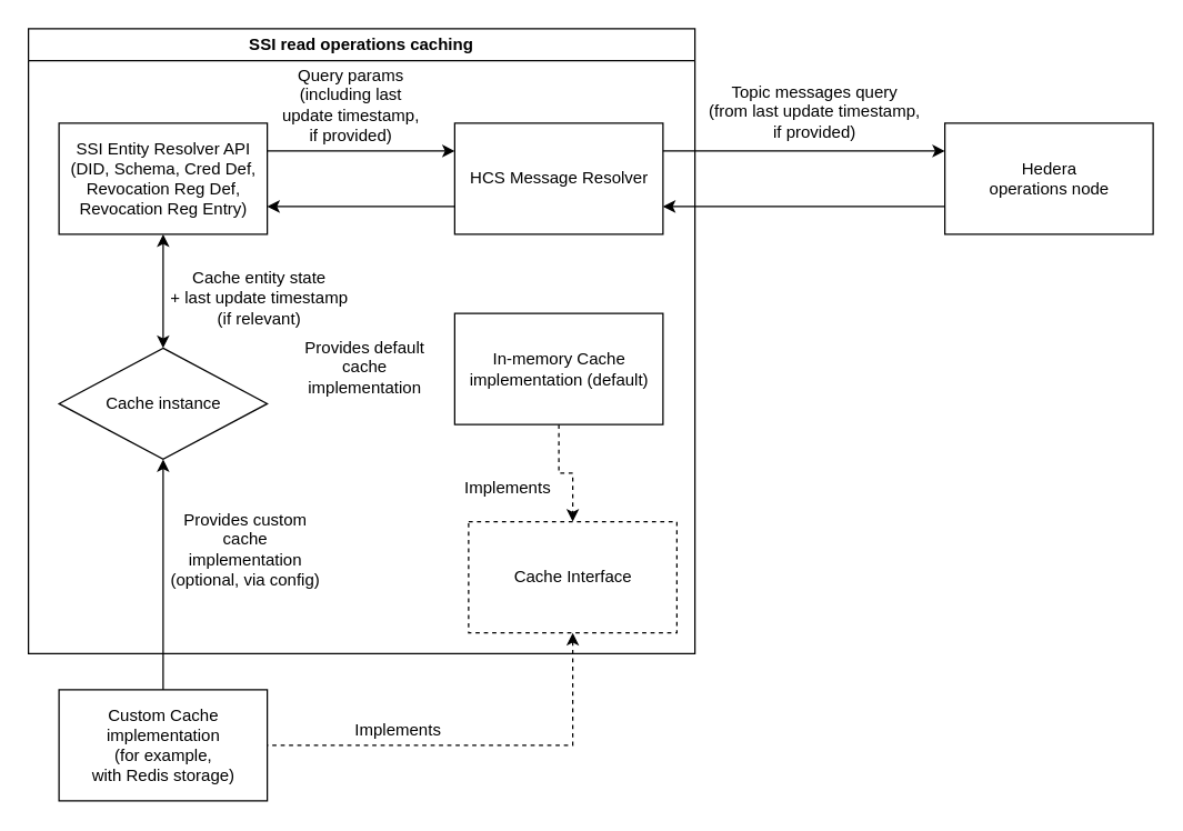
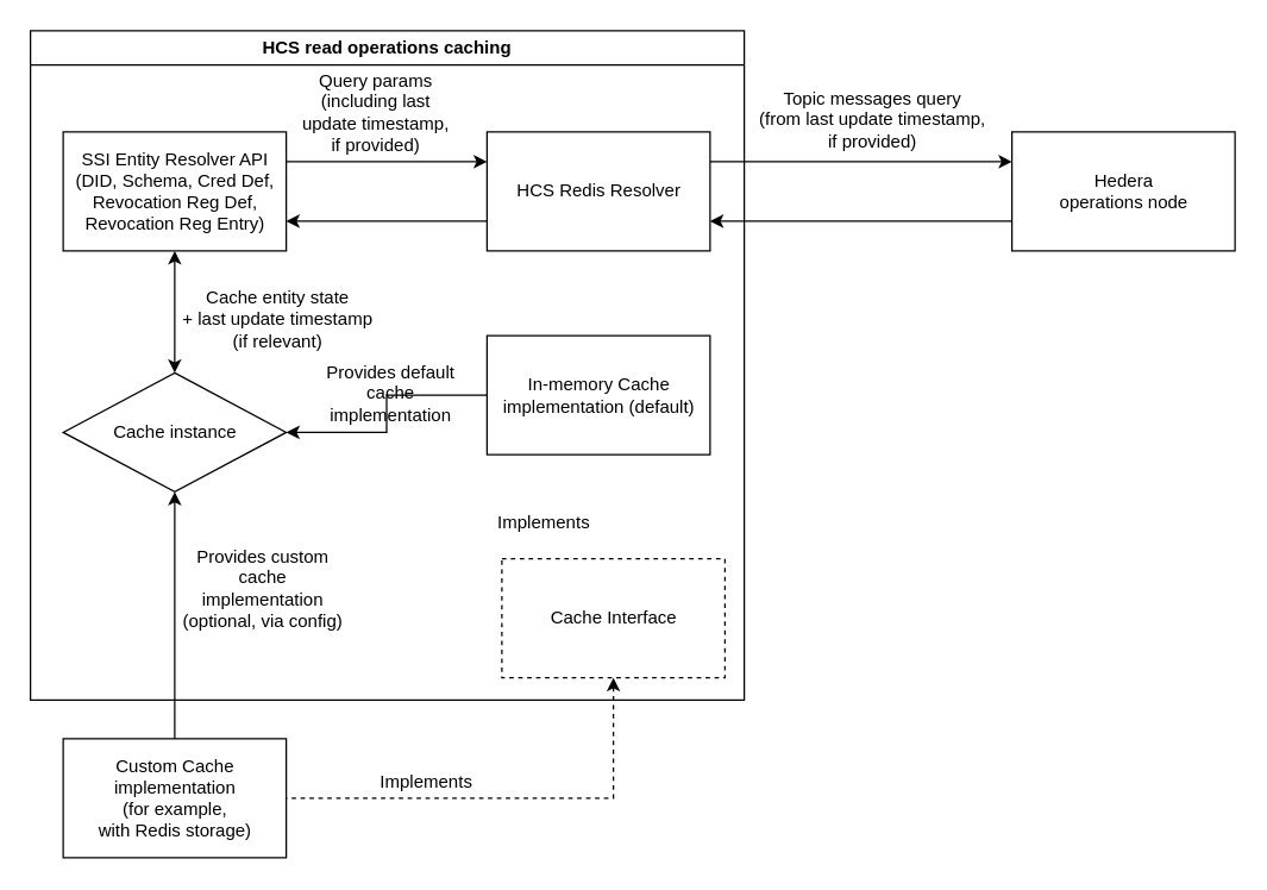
  <mxCell id="0" />
  <mxCell id="1" parent="0" />
- <mxCell id="2" value="SSI read operations caching" style="swimlane;whiteSpace=wrap;html=1;direction=east;" parent="1" vertex="1"><mxGeometry x="20" y="20" width="480" height="450" as="geometry" /></mxCell>
- <mxCell id="3" value="HCS Message Resolver" style="html=1;" parent="2" vertex="1"><mxGeometry x="307" y="68" width="150" height="80" as="geometry" /></mxCell>
+ <mxCell id="2" value="HCS read operations caching" style="swimlane;whiteSpace=wrap;html=1;direction=east;" parent="1" vertex="1"><mxGeometry x="20" y="20" width="480" height="450" as="geometry" /></mxCell>
+ <mxCell id="3" value="HCS Redis Resolver" style="html=1;" parent="2" vertex="1"><mxGeometry x="307" y="68" width="150" height="80" as="geometry" /></mxCell>
+ <mxCell id="4" style="edgeStyle=orthogonalEdgeStyle;rounded=0;orthogonalLoop=1;jettySize=auto;html=1;entryX=1;entryY=0.5;entryDx=0;entryDy=0;" parent="2" source="5" target="12" edge="1"><mxGeometry relative="1" as="geometry" /></mxCell>
  <mxCell id="5" value="&lt;div&gt;In-memory Cache&lt;br&gt;implementation (default)&lt;br&gt;&lt;/div&gt;" style="html=1;" parent="2" vertex="1"><mxGeometry x="307" y="205" width="150" height="80" as="geometry" /></mxCell>
- <mxCell id="6" style="edgeStyle=orthogonalEdgeStyle;rounded=0;orthogonalLoop=1;jettySize=auto;html=1;entryX=0.5;entryY=0;entryDx=0;entryDy=0;startArrow=none;startFill=0;endArrow=classic;endFill=1;dashed=1;" parent="2" source="5" target="8" edge="1"><mxGeometry relative="1" as="geometry"><mxPoint x="161" y="260.0" as="targetPoint" /></mxGeometry></mxCell>
  <mxCell id="7" style="edgeStyle=orthogonalEdgeStyle;rounded=0;orthogonalLoop=1;jettySize=auto;html=1;startArrow=none;startFill=0;entryX=1;entryY=0.75;entryDx=0;entryDy=0;exitX=0;exitY=0.75;exitDx=0;exitDy=0;endArrow=classic;endFill=1;" parent="2" source="3" target="11" edge="1"><mxGeometry relative="1" as="geometry"><mxPoint x="148" y="108" as="targetPoint" /></mxGeometry></mxCell>
  <mxCell id="8" value="Cache Interface" style="html=1;dashed=1;" parent="2" vertex="1"><mxGeometry x="317" y="355" width="150" height="80" as="geometry" /></mxCell>
  <mxCell id="9" value="" style="edgeStyle=orthogonalEdgeStyle;rounded=0;orthogonalLoop=1;jettySize=auto;html=1;startArrow=classic;startFill=1;endArrow=classic;endFill=1;" parent="2" source="11" target="12" edge="1"><mxGeometry relative="1" as="geometry" /></mxCell>
  <mxCell id="10" style="edgeStyle=orthogonalEdgeStyle;rounded=0;orthogonalLoop=1;jettySize=auto;html=1;exitX=1;exitY=0.25;exitDx=0;exitDy=0;entryX=0;entryY=0.25;entryDx=0;entryDy=0;" parent="2" source="11" target="3" edge="1"><mxGeometry relative="1" as="geometry" /></mxCell>
  <mxCell id="11" value="SSI Entity Resolver API&lt;br&gt;(DID, Schema, Cred Def,&lt;br&gt;Revocation Reg Def,&lt;br&gt;Revocation Reg Entry)" style="html=1;" parent="2" vertex="1"><mxGeometry x="22" y="68" width="150" height="80" as="geometry" /></mxCell>
  <mxCell id="12" value="Cache instance" style="rhombus;html=1;" parent="2" vertex="1"><mxGeometry x="22" y="230" width="150" height="80" as="geometry" /></mxCell>
  <mxCell id="13" value="Provides default&lt;br&gt;cache&lt;br&gt;implementation" style="text;html=1;align=center;verticalAlign=middle;resizable=0;points=[];autosize=1;strokeColor=none;fillColor=none;" parent="2" vertex="1"><mxGeometry x="187" y="214" width="110" height="60" as="geometry" /></mxCell>
  <mxCell id="14" value="Provides custom&lt;br&gt;cache&lt;br&gt;implementation&lt;div&gt;(optio&lt;span style=&quot;background-color: initial;&quot;&gt;nal, via config)&lt;/span&gt;&lt;/div&gt;" style="text;html=1;align=center;verticalAlign=middle;resizable=0;points=[];autosize=1;strokeColor=none;fillColor=none;" parent="2" vertex="1"><mxGeometry x="91" y="340" width="130" height="70" as="geometry" /></mxCell>
  <mxCell id="15" value="Cache entity state&lt;br&gt;+ last update timestamp&lt;br&gt;(if relevant)" style="text;html=1;align=center;verticalAlign=middle;resizable=0;points=[];autosize=1;strokeColor=none;fillColor=none;" parent="2" vertex="1"><mxGeometry x="91" y="164" width="150" height="60" as="geometry" /></mxCell>
  <mxCell id="16" value="Query params&lt;br&gt;(including last&lt;br&gt;update timestamp,&lt;br&gt;if provided)" style="text;html=1;align=center;verticalAlign=middle;resizable=0;points=[];autosize=1;strokeColor=none;fillColor=none;" parent="2" vertex="1"><mxGeometry x="172" y="20" width="120" height="70" as="geometry" /></mxCell>
  <mxCell id="17" value="" style="edgeStyle=orthogonalEdgeStyle;rounded=0;orthogonalLoop=1;jettySize=auto;html=1;entryX=0;entryY=0.75;entryDx=0;entryDy=0;startArrow=classic;startFill=1;exitX=1;exitY=0.75;exitDx=0;exitDy=0;endArrow=none;endFill=0;" parent="1" source="3" target="18" edge="1"><mxGeometry relative="1" as="geometry"><mxPoint y="117" as="sourcePoint" x="460" /><mxPoint x="720" y="117" as="targetPoint" /></mxGeometry></mxCell>
  <mxCell id="18" value="Hedera &lt;br&gt;operations node" style="html=1;" parent="1" vertex="1"><mxGeometry x="680" y="88" width="150" height="80" as="geometry" /></mxCell>
  <mxCell id="19" style="edgeStyle=orthogonalEdgeStyle;rounded=0;orthogonalLoop=1;jettySize=auto;html=1;exitX=1;exitY=0.25;exitDx=0;exitDy=0;entryX=0;entryY=0.25;entryDx=0;entryDy=0;" parent="1" source="3" target="18" edge="1"><mxGeometry relative="1" as="geometry" /></mxCell>
  <mxCell id="20" value="Topic messages query&lt;br&gt;(from last update timestamp,&lt;br&gt;if provided)" style="text;html=1;align=center;verticalAlign=middle;resizable=0;points=[];autosize=1;strokeColor=none;fillColor=none;" parent="1" vertex="1"><mxGeometry x="496" y="50" width="180" height="60" as="geometry" /></mxCell>
  <mxCell id="21" style="edgeStyle=orthogonalEdgeStyle;rounded=0;orthogonalLoop=1;jettySize=auto;html=1;entryX=0.5;entryY=1;entryDx=0;entryDy=0;" parent="1" source="22" target="12" edge="1"><mxGeometry relative="1" as="geometry" /></mxCell>
  <mxCell id="22" value="Custom Cache&lt;br&gt;implementation&lt;div&gt;(for example,&lt;br&gt;with Redis storage)&lt;/div&gt;" style="html=1;" parent="1" vertex="1"><mxGeometry x="42" y="496" width="150" height="80" as="geometry" /></mxCell>
  <mxCell id="23" style="edgeStyle=orthogonalEdgeStyle;rounded=0;orthogonalLoop=1;jettySize=auto;html=1;entryX=1;entryY=0.5;entryDx=0;entryDy=0;dashed=1;exitX=0.5;exitY=1;exitDx=0;exitDy=0;startArrow=classic;startFill=1;endArrow=none;endFill=0;" parent="1" source="8" target="22" edge="1"><mxGeometry relative="1" as="geometry" /></mxCell>
  <mxCell id="24" value="Implements" style="text;html=1;align=center;verticalAlign=middle;resizable=0;points=[];autosize=1;strokeColor=none;fillColor=none;" parent="1" vertex="1"><mxGeometry x="241" y="510" width="90" height="30" as="geometry" /></mxCell>
  <mxCell id="25" value="Implements" style="text;html=1;align=center;verticalAlign=middle;resizable=0;points=[];autosize=1;strokeColor=none;fillColor=none;" parent="1" vertex="1"><mxGeometry x="320" y="336" width="90" height="30" as="geometry" /></mxCell>
